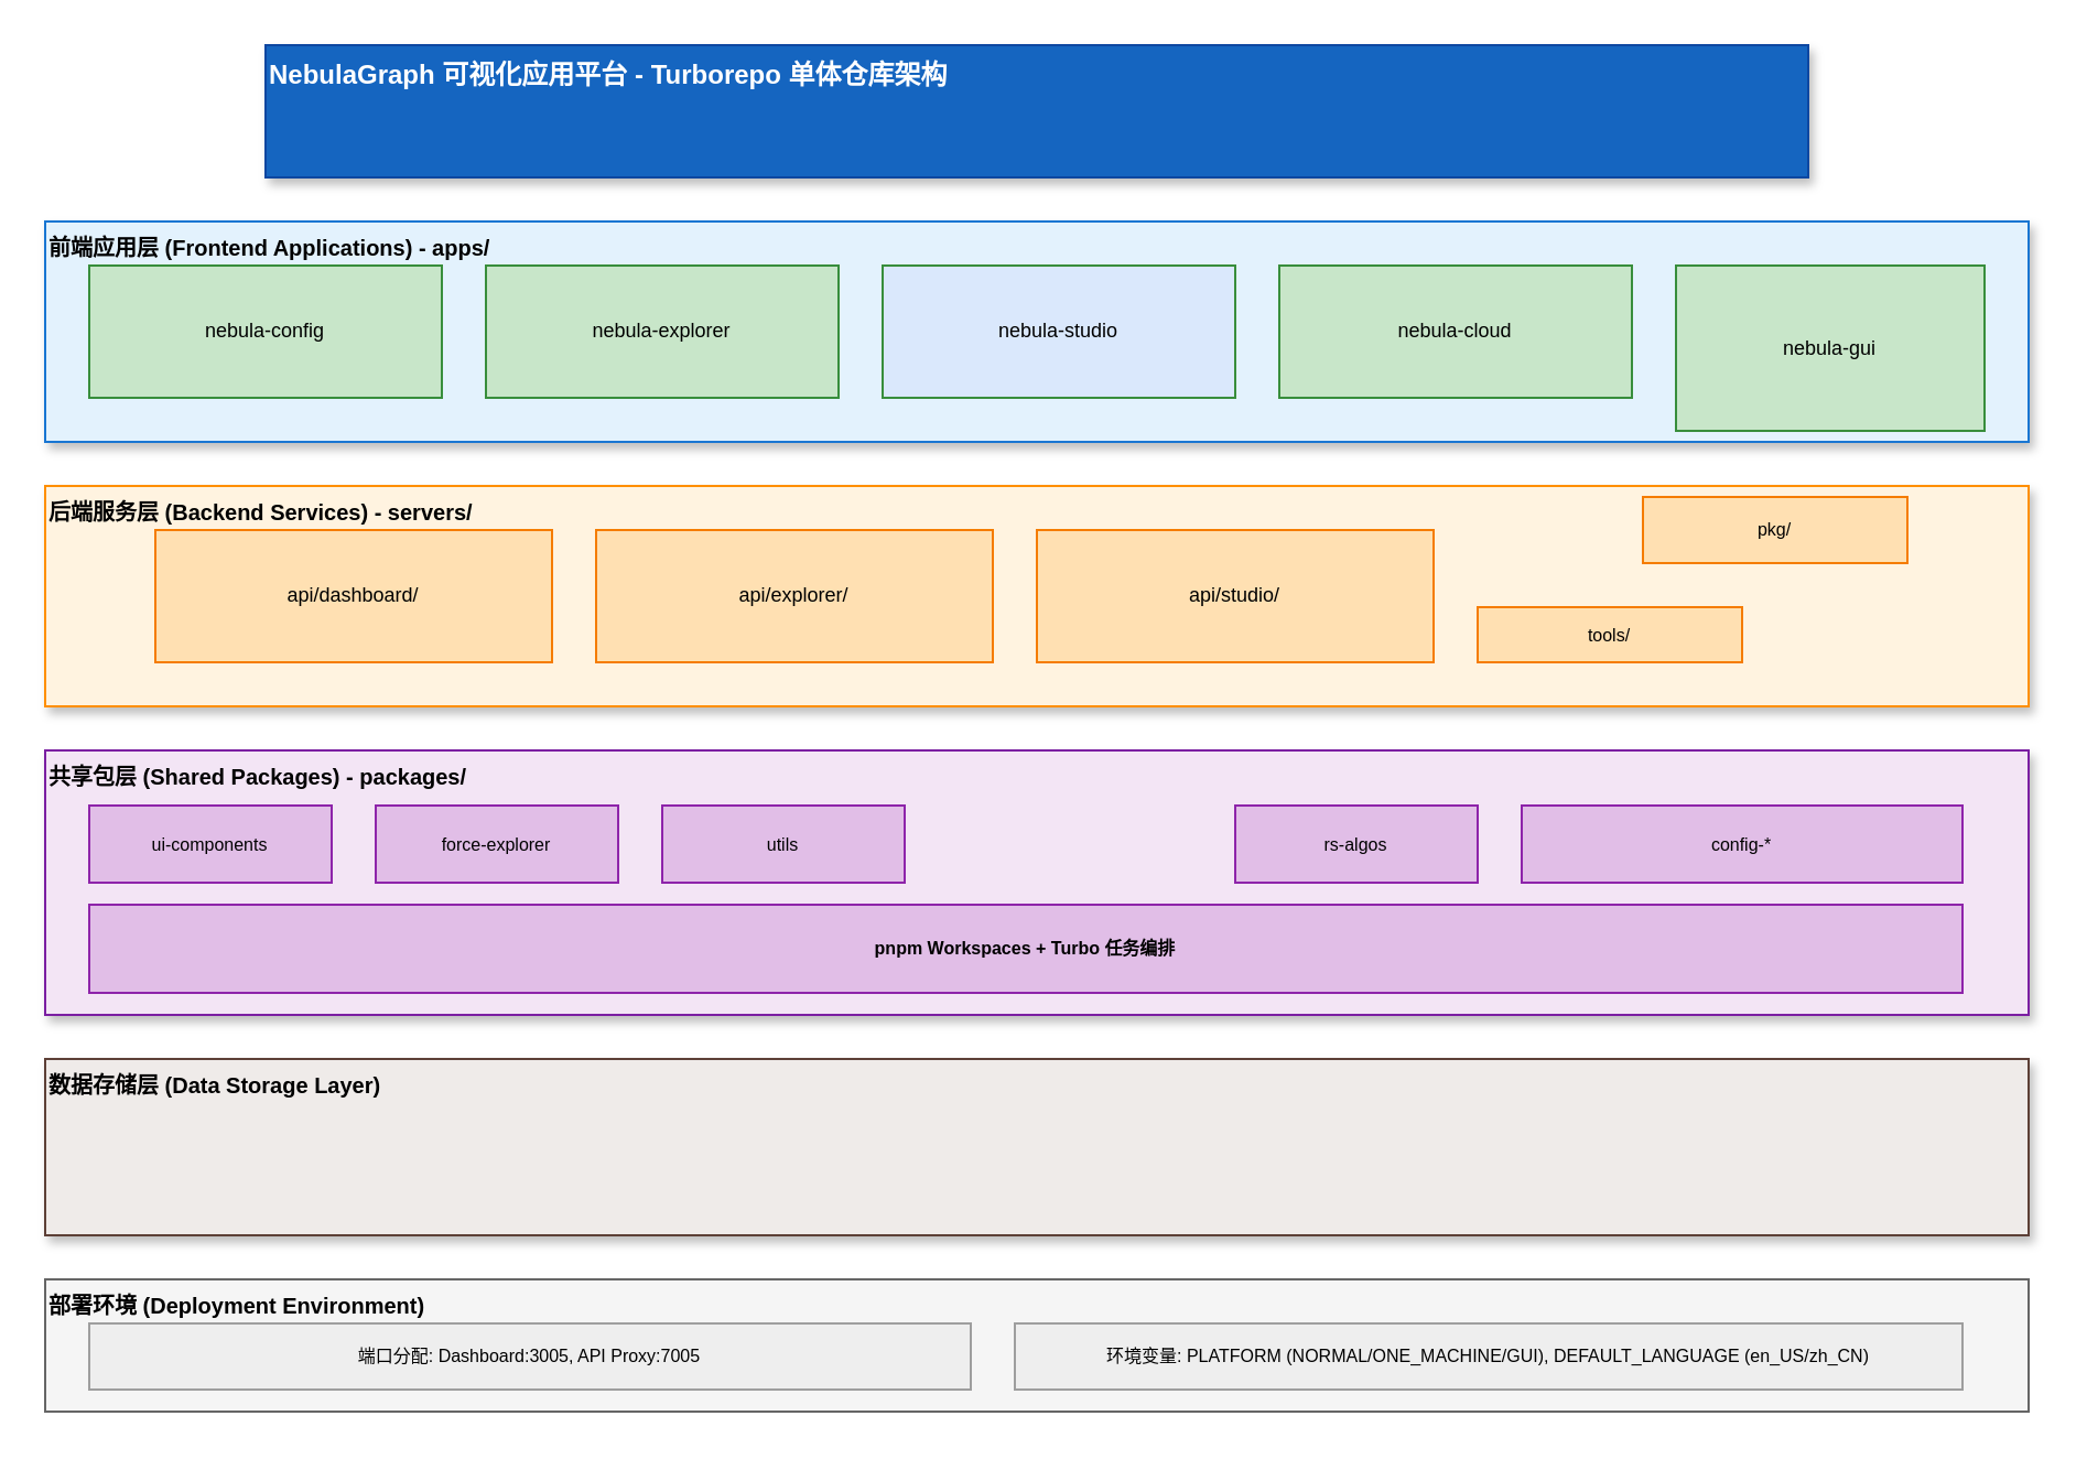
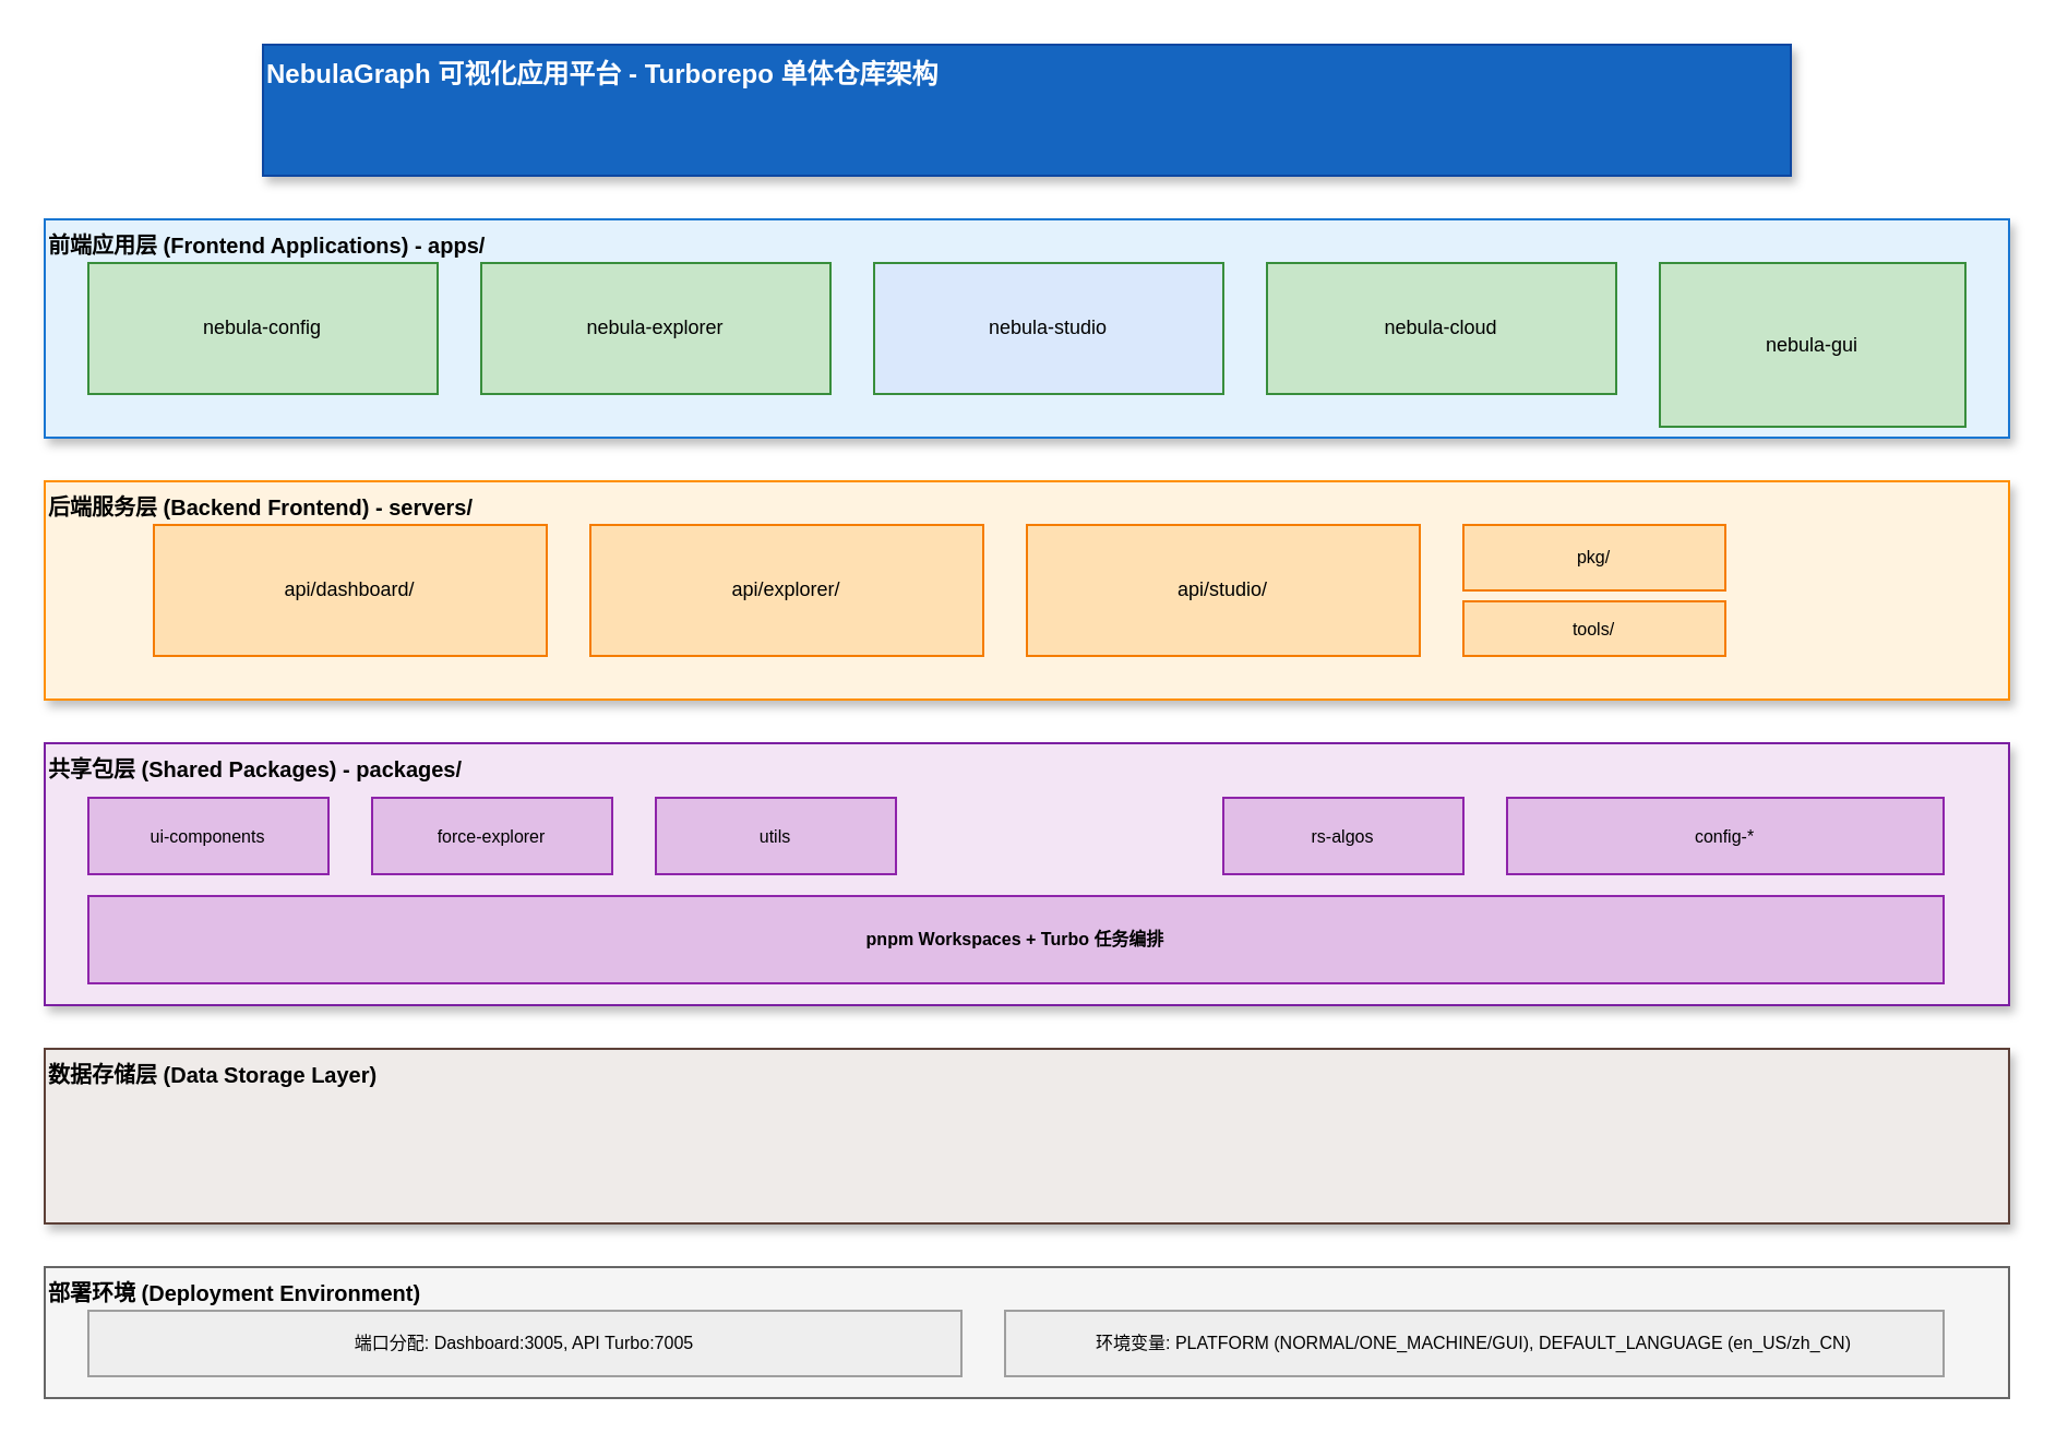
  <mxCell id="0" />
  <mxCell id="1" parent="0" />
  <mxCell id="2" value="NebulaGraph 可视化应用平台 - Turborepo 单体仓库架构" style="whiteSpace=wrap;html=1;fillColor=#1565C0;fontColor=#ffffff;strokeColor=#0D47A1;fontSize=12;fontStyle=1;rounded=3;shadow=1;align=left;verticalAlign=top;" vertex="1" parent="1"><mxGeometry x="120" y="20" width="700" height="60" as="geometry" /></mxCell>
  <mxCell id="3" value="前端应用层 (Frontend Applications) - apps/" style="whiteSpace=wrap;html=1;fillColor=#E3F2FD;strokeColor=#1976D2;fontSize=10;fontStyle=1;rounded=2;shadow=1;align=left;verticalAlign=top;" vertex="1" parent="1"><mxGeometry x="20" y="100" width="900" height="100" as="geometry" /></mxCell>
- <mxCell id="4" value="后端服务层 (Backend Services) - servers/" style="whiteSpace=wrap;html=1;fillColor=#FFF3E0;strokeColor=#FF8F00;fontSize=10;fontStyle=1;rounded=2;shadow=1;align=left;verticalAlign=top;" vertex="1" parent="1"><mxGeometry x="20" y="220" width="900" height="100" as="geometry" /></mxCell>
+ <mxCell id="4" value="后端服务层 (Backend Frontend) - servers/" style="whiteSpace=wrap;html=1;fillColor=#FFF3E0;strokeColor=#FF8F00;fontSize=10;fontStyle=1;rounded=2;shadow=1;align=left;verticalAlign=top;" vertex="1" parent="1"><mxGeometry x="20" y="220" width="900" height="100" as="geometry" /></mxCell>
  <mxCell id="5" value="共享包层 (Shared Packages) - packages/" style="whiteSpace=wrap;html=1;fillColor=#F3E5F5;strokeColor=#7B1FA2;fontSize=10;fontStyle=1;rounded=2;shadow=1;align=left;verticalAlign=top;" vertex="1" parent="1"><mxGeometry x="20" y="340" width="900" height="120" as="geometry" /></mxCell>
  <mxCell id="6" value="数据存储层 (Data Storage Layer)" style="whiteSpace=wrap;html=1;fillColor=#EFEBE9;strokeColor=#5D4037;fontSize=10;fontStyle=1;rounded=2;shadow=1;align=left;verticalAlign=top;" vertex="1" parent="1"><mxGeometry x="20" y="480" width="900" height="80" as="geometry" /></mxCell>
  <mxCell id="7" value="部署环境 (Deployment Environment)" style="whiteSpace=wrap;html=1;fillColor=#F5F5F5;strokeColor=#666666;fontSize=10;fontStyle=1;rounded=2;align=left;verticalAlign=top;" vertex="1" parent="1"><mxGeometry x="20" y="580" width="900" height="60" as="geometry" /></mxCell>
  <mxCell id="8" value="nebula-config" style="whiteSpace=wrap;html=1;fillColor=#C8E6C9;strokeColor=#388E3C;fontSize=9;rounded=2;" vertex="1" parent="1"><mxGeometry x="40" y="120" width="160" height="60" as="geometry" /></mxCell>
  <mxCell id="9" value="nebula-explorer" style="whiteSpace=wrap;html=1;fillColor=#C8E6C9;strokeColor=#388E3C;fontSize=9;rounded=2;" vertex="1" parent="1"><mxGeometry x="220" y="120" width="160" height="60" as="geometry" /></mxCell>
  <mxCell id="10" value="nebula-studio" style="whiteSpace=wrap;html=1;fillColor=#dae8fc;strokeColor=#388E3C;fontSize=9;rounded=2;" vertex="1" parent="1"><mxGeometry x="400" y="120" width="160" height="60" as="geometry" /></mxCell>
  <mxCell id="11" value="nebula-cloud" style="whiteSpace=wrap;html=1;fillColor=#C8E6C9;strokeColor=#388E3C;fontSize=9;rounded=2;" vertex="1" parent="1"><mxGeometry x="580" y="120" width="160" height="60" as="geometry" /></mxCell>
  <mxCell id="12" value="nebula-gui" style="whiteSpace=wrap;html=1;fillColor=#C8E6C9;strokeColor=#388E3C;fontSize=9;rounded=2;" vertex="1" parent="1"><mxGeometry x="760" y="120" width="140" height="75" as="geometry" /></mxCell>
  <mxCell id="13" value="api/dashboard/" style="whiteSpace=wrap;html=1;fillColor=#FFE0B2;strokeColor=#F57C00;fontSize=9;rounded=2;" vertex="1" parent="1"><mxGeometry x="70" y="240" width="180" height="60" as="geometry" /></mxCell>
  <mxCell id="14" value="api/explorer/" style="whiteSpace=wrap;html=1;fillColor=#FFE0B2;strokeColor=#F57C00;fontSize=9;rounded=2;" vertex="1" parent="1"><mxGeometry x="270" y="240" width="180" height="60" as="geometry" /></mxCell>
  <mxCell id="15" value="api/studio/" style="whiteSpace=wrap;html=1;fillColor=#FFE0B2;strokeColor=#F57C00;fontSize=9;rounded=2;" vertex="1" parent="1"><mxGeometry x="470" y="240" width="180" height="60" as="geometry" /></mxCell>
- <mxCell id="16" value="pkg/" style="whiteSpace=wrap;html=1;fillColor=#FFE0B2;strokeColor=#F57C00;fontSize=8;rounded=2;" vertex="1" parent="1"><mxGeometry x="745" y="225" width="120" height="30" as="geometry" /></mxCell>
+ <mxCell id="16" value="pkg/" style="whiteSpace=wrap;html=1;fillColor=#FFE0B2;strokeColor=#F57C00;fontSize=8;rounded=2;" vertex="1" parent="1"><mxGeometry x="670" y="240" width="120" height="30" as="geometry" /></mxCell>
  <mxCell id="17" value="tools/" style="whiteSpace=wrap;html=1;fillColor=#FFE0B2;strokeColor=#F57C00;fontSize=8;rounded=2;" vertex="1" parent="1"><mxGeometry x="670" y="275" width="120" height="25" as="geometry" /></mxCell>
  <mxCell id="18" value="ui-components" style="whiteSpace=wrap;html=1;fillColor=#E1BEE7;strokeColor=#8E24AA;fontSize=8;rounded=2;" vertex="1" parent="1"><mxGeometry x="40" y="365" width="110" height="35" as="geometry" /></mxCell>
  <mxCell id="19" value="force-explorer" style="whiteSpace=wrap;html=1;fillColor=#E1BEE7;strokeColor=#8E24AA;fontSize=8;rounded=2;" vertex="1" parent="1"><mxGeometry x="170" y="365" width="110" height="35" as="geometry" /></mxCell>
  <mxCell id="20" value="utils" style="whiteSpace=wrap;html=1;fillColor=#E1BEE7;strokeColor=#8E24AA;fontSize=8;rounded=2;" vertex="1" parent="1"><mxGeometry x="300" y="365" width="110" height="35" as="geometry" /></mxCell>
  <mxCell id="21" value="rs-algos" style="whiteSpace=wrap;html=1;fillColor=#E1BEE7;strokeColor=#8E24AA;fontSize=8;rounded=2;" vertex="1" parent="1"><mxGeometry x="560" y="365" width="110" height="35" as="geometry" /></mxCell>
  <mxCell id="22" value="config-*" style="whiteSpace=wrap;html=1;fillColor=#E1BEE7;strokeColor=#8E24AA;fontSize=8;rounded=2;" vertex="1" parent="1"><mxGeometry x="690" y="365" width="200" height="35" as="geometry" /></mxCell>
  <mxCell id="23" value="pnpm Workspaces + Turbo 任务编排" style="whiteSpace=wrap;html=1;fillColor=#E1BEE7;strokeColor=#8E24AA;fontSize=8;fontStyle=1;rounded=2;" vertex="1" parent="1"><mxGeometry x="40" y="410" width="850" height="40" as="geometry" /></mxCell>
- <mxCell id="24" value="端口分配: Dashboard:3005, API Proxy:7005" style="whiteSpace=wrap;html=1;fillColor=#EEEEEE;strokeColor=#9E9E9E;fontSize=8;rounded=2;" vertex="1" parent="1"><mxGeometry x="40" y="600" width="400" height="30" as="geometry" /></mxCell>
+ <mxCell id="24" value="端口分配: Dashboard:3005, API Turbo:7005" style="whiteSpace=wrap;html=1;fillColor=#EEEEEE;strokeColor=#9E9E9E;fontSize=8;rounded=2;" vertex="1" parent="1"><mxGeometry x="40" y="600" width="400" height="30" as="geometry" /></mxCell>
  <mxCell id="25" value="环境变量: PLATFORM (NORMAL/ONE_MACHINE/GUI), DEFAULT_LANGUAGE (en_US/zh_CN)" style="whiteSpace=wrap;html=1;fillColor=#EEEEEE;strokeColor=#9E9E9E;fontSize=8;rounded=2;" vertex="1" parent="1"><mxGeometry x="460" y="600" width="430" height="30" as="geometry" /></mxCell>
